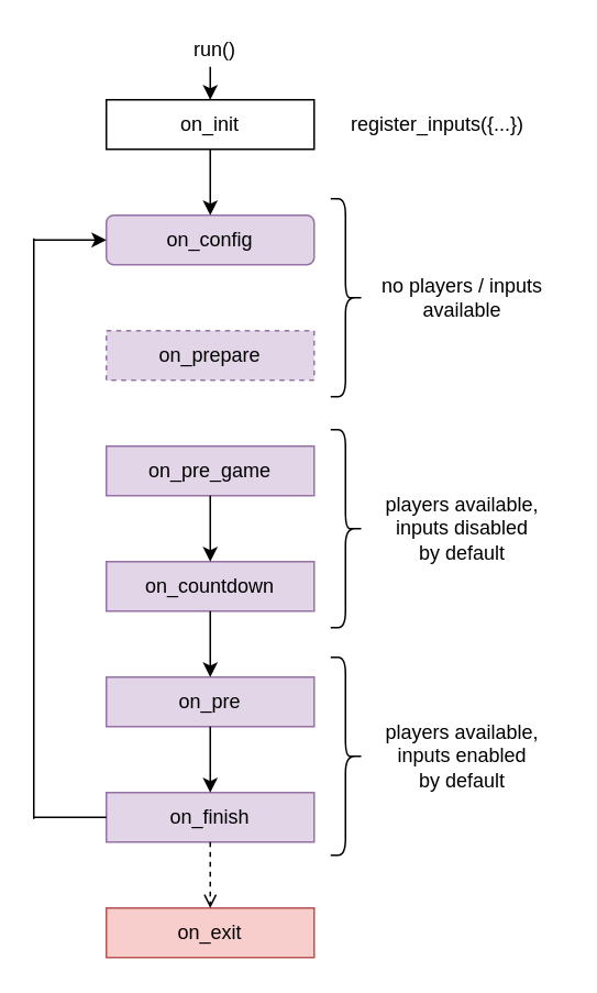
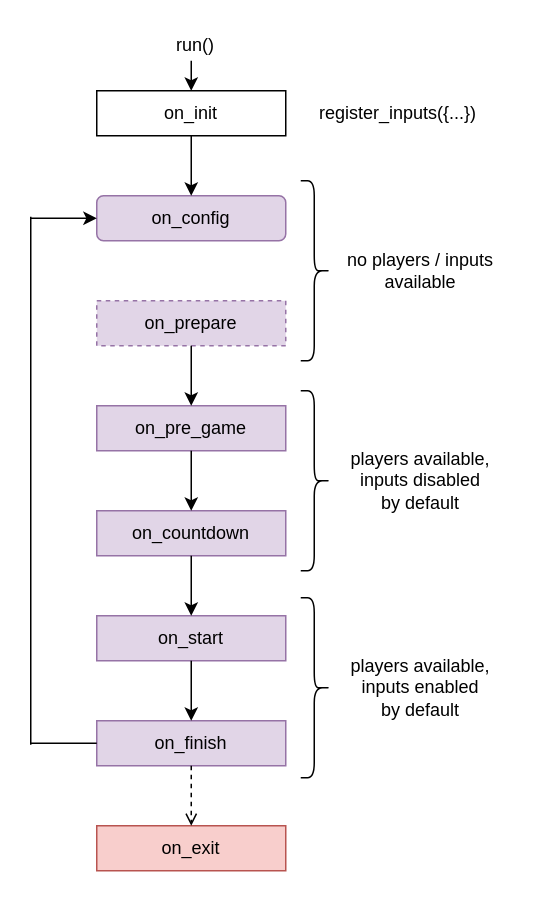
  <mxCell id="0" />
  <mxCell id="1" parent="0" />
  <mxCell id="2" value="on_init" style="rounded=0;whiteSpace=wrap;html=1;" parent="1" vertex="1"><mxGeometry x="64" y="60" width="126" height="30" as="geometry" /></mxCell>
  <mxCell id="3" value="on_config" style="whiteSpace=wrap;html=1;fillColor=#e1d5e7;strokeColor=#9673a6;rounded=1;" parent="1" vertex="1"><mxGeometry x="64" y="130" width="126" height="30" as="geometry" /></mxCell>
  <mxCell id="4" value="on_prepare" style="rounded=0;whiteSpace=wrap;html=1;fillColor=#e1d5e7;strokeColor=#9673a6;dashed=1;" parent="1" vertex="1"><mxGeometry x="64" y="200" width="126" height="30" as="geometry" /></mxCell>
  <mxCell id="5" value="on_pre_game" style="rounded=0;whiteSpace=wrap;html=1;fillColor=#e1d5e7;strokeColor=#9673a6;" parent="1" vertex="1"><mxGeometry x="64" y="270" width="126" height="30" as="geometry" /></mxCell>
  <mxCell id="6" value="on_countdown" style="rounded=0;whiteSpace=wrap;html=1;fillColor=#e1d5e7;strokeColor=#9673a6;" parent="1" vertex="1"><mxGeometry x="64" y="340" width="126" height="30" as="geometry" /></mxCell>
- <mxCell id="7" value="on_pre" style="rounded=0;whiteSpace=wrap;html=1;fillColor=#e1d5e7;strokeColor=#9673a6;" parent="1" vertex="1"><mxGeometry x="64" y="410" width="126" height="30" as="geometry" /></mxCell>
+ <mxCell id="7" value="on_start" style="rounded=0;whiteSpace=wrap;html=1;fillColor=#e1d5e7;strokeColor=#9673a6;" parent="1" vertex="1"><mxGeometry x="64" y="410" width="126" height="30" as="geometry" /></mxCell>
  <mxCell id="8" value="on_finish" style="rounded=0;whiteSpace=wrap;html=1;fillColor=#e1d5e7;strokeColor=#9673a6;" parent="1" vertex="1"><mxGeometry x="64" y="480" width="126" height="30" as="geometry" /></mxCell>
  <mxCell id="9" value="on_exit" style="rounded=0;whiteSpace=wrap;html=1;fillColor=#f8cecc;strokeColor=#b85450;" parent="1" vertex="1"><mxGeometry x="64" y="550" width="126" height="30" as="geometry" /></mxCell>
  <mxCell id="10" value="" style="endArrow=classic;html=1;exitX=0.5;exitY=1;exitDx=0;exitDy=0;entryX=0.5;entryY=0;entryDx=0;entryDy=0;" parent="1" source="2" target="3" edge="1"><mxGeometry width="50" height="50" relative="1" as="geometry"><mxPoint x="170" y="400" as="sourcePoint" /><mxPoint x="220" y="350" as="targetPoint" /></mxGeometry></mxCell>
+ <mxCell id="11" value="" style="endArrow=classic;html=1;exitX=0.5;exitY=1;exitDx=0;exitDy=0;entryX=0.5;entryY=0;entryDx=0;entryDy=0;" parent="1" source="4" target="5" edge="1"><mxGeometry width="50" height="50" relative="1" as="geometry"><mxPoint x="20" y="400" as="sourcePoint" /><mxPoint x="70" y="350" as="targetPoint" /></mxGeometry></mxCell>
  <mxCell id="12" value="" style="endArrow=classic;html=1;exitX=0.5;exitY=1;exitDx=0;exitDy=0;entryX=0.5;entryY=0;entryDx=0;entryDy=0;" parent="1" source="5" target="6" edge="1"><mxGeometry width="50" height="50" relative="1" as="geometry"><mxPoint x="20" y="400" as="sourcePoint" /><mxPoint x="70" y="350" as="targetPoint" /></mxGeometry></mxCell>
  <mxCell id="13" value="" style="endArrow=classic;html=1;exitX=0.5;exitY=1;exitDx=0;exitDy=0;entryX=0.5;entryY=0;entryDx=0;entryDy=0;" parent="1" source="6" target="7" edge="1"><mxGeometry width="50" height="50" relative="1" as="geometry"><mxPoint x="20" y="400" as="sourcePoint" /><mxPoint y="425" as="targetPoint" x="-70" /></mxGeometry></mxCell>
  <mxCell id="14" value="" style="endArrow=classic;html=1;exitX=0.5;exitY=1;exitDx=0;exitDy=0;entryX=0.5;entryY=0;entryDx=0;entryDy=0;" parent="1" source="7" target="8" edge="1"><mxGeometry width="50" height="50" relative="1" as="geometry"><mxPoint x="-60" y="490" as="sourcePoint" /><mxPoint x="-10" y="440" as="targetPoint" /></mxGeometry></mxCell>
  <mxCell id="15" value="" style="endArrow=open;html=1;dashed=1;exitX=0.5;exitY=1;exitDx=0;exitDy=0;entryX=0.5;entryY=0;entryDx=0;entryDy=0;" parent="1" source="8" target="9" edge="1"><mxGeometry width="50" height="50" relative="1" as="geometry"><mxPoint x="-10" y="570" as="sourcePoint" /><mxPoint x="40" y="520" as="targetPoint" /></mxGeometry></mxCell>
  <mxCell id="16" value="" style="endArrow=none;html=1;exitX=0;exitY=0.5;exitDx=0;exitDy=0;" parent="1" source="8" edge="1"><mxGeometry width="50" height="50" relative="1" as="geometry"><mxPoint x="70" y="388" as="sourcePoint" /><mxPoint x="20" y="495" as="targetPoint" /></mxGeometry></mxCell>
  <mxCell id="17" value="" style="endArrow=none;html=1;targetPerimeterSpacing=0;" parent="1" edge="1"><mxGeometry width="50" height="50" relative="1" as="geometry"><mxPoint x="20" y="496" as="sourcePoint" /><mxPoint x="20" y="144" as="targetPoint" /></mxGeometry></mxCell>
  <mxCell id="18" value="" style="endArrow=classic;html=1;entryX=0;entryY=0.5;entryDx=0;entryDy=0;" parent="1" target="3" edge="1"><mxGeometry width="50" height="50" relative="1" as="geometry"><mxPoint x="20" y="145" as="sourcePoint" /><mxPoint x="120" y="338" as="targetPoint" /></mxGeometry></mxCell>
  <mxCell id="19" value="run()" style="text;html=1;strokeColor=none;fillColor=none;align=center;verticalAlign=middle;whiteSpace=wrap;rounded=0;" parent="1" vertex="1"><mxGeometry x="100" y="20" width="60" height="20" as="geometry" /></mxCell>
  <mxCell id="20" value="" style="shape=curlyBracket;whiteSpace=wrap;html=1;rounded=1;rotation=-180;size=0.55;" parent="1" vertex="1"><mxGeometry x="200" y="398" width="20" height="120" as="geometry" /></mxCell>
  <mxCell id="21" value="players available,&lt;br&gt;&lt;div&gt;inputs enabled&lt;/div&gt;&lt;div&gt;by default&lt;br&gt;&lt;/div&gt;" style="text;html=1;strokeColor=none;fillColor=none;align=center;verticalAlign=middle;whiteSpace=wrap;rounded=0;" parent="1" vertex="1"><mxGeometry x="220" y="448" width="120" height="20" as="geometry" /></mxCell>
  <mxCell id="22" value="register_inputs({...})" style="text;html=1;strokeColor=none;fillColor=none;align=center;verticalAlign=middle;whiteSpace=wrap;rounded=0;" parent="1" vertex="1"><mxGeometry x="210" y="63.5" width="110" height="23" as="geometry" /></mxCell>
  <mxCell id="23" value="" style="shape=curlyBracket;whiteSpace=wrap;html=1;rounded=1;rotation=-180;size=0.55;" parent="1" vertex="1"><mxGeometry x="200" y="260" width="20" height="120" as="geometry" /></mxCell>
  <mxCell id="24" value="players available,&lt;br&gt;&lt;div&gt;inputs disabled&lt;br&gt;&lt;/div&gt;&lt;div&gt;by default&lt;br&gt;&lt;/div&gt;" style="text;html=1;strokeColor=none;fillColor=none;align=center;verticalAlign=middle;whiteSpace=wrap;rounded=0;" parent="1" vertex="1"><mxGeometry x="220" y="310" width="120" height="20" as="geometry" /></mxCell>
  <mxCell id="25" value="" style="endArrow=classic;html=1;exitX=0.5;exitY=1;exitDx=0;exitDy=0;entryX=0.5;entryY=0;entryDx=0;entryDy=0;" edge="1" parent="1" target="2"><mxGeometry width="50" height="50" relative="1" as="geometry"><mxPoint x="127" y="40" as="sourcePoint" /><mxPoint x="160" y="120" as="targetPoint" /></mxGeometry></mxCell>
  <mxCell id="26" value="" style="shape=curlyBracket;whiteSpace=wrap;html=1;rounded=1;rotation=-180;size=0.55;" vertex="1" parent="1"><mxGeometry x="200" y="120" width="20" height="120" as="geometry" /></mxCell>
  <mxCell id="27" value="no players / inputs available" style="text;html=1;strokeColor=none;fillColor=none;align=center;verticalAlign=middle;whiteSpace=wrap;rounded=0;" vertex="1" parent="1"><mxGeometry x="220" y="170" width="120" height="20" as="geometry" /></mxCell>
